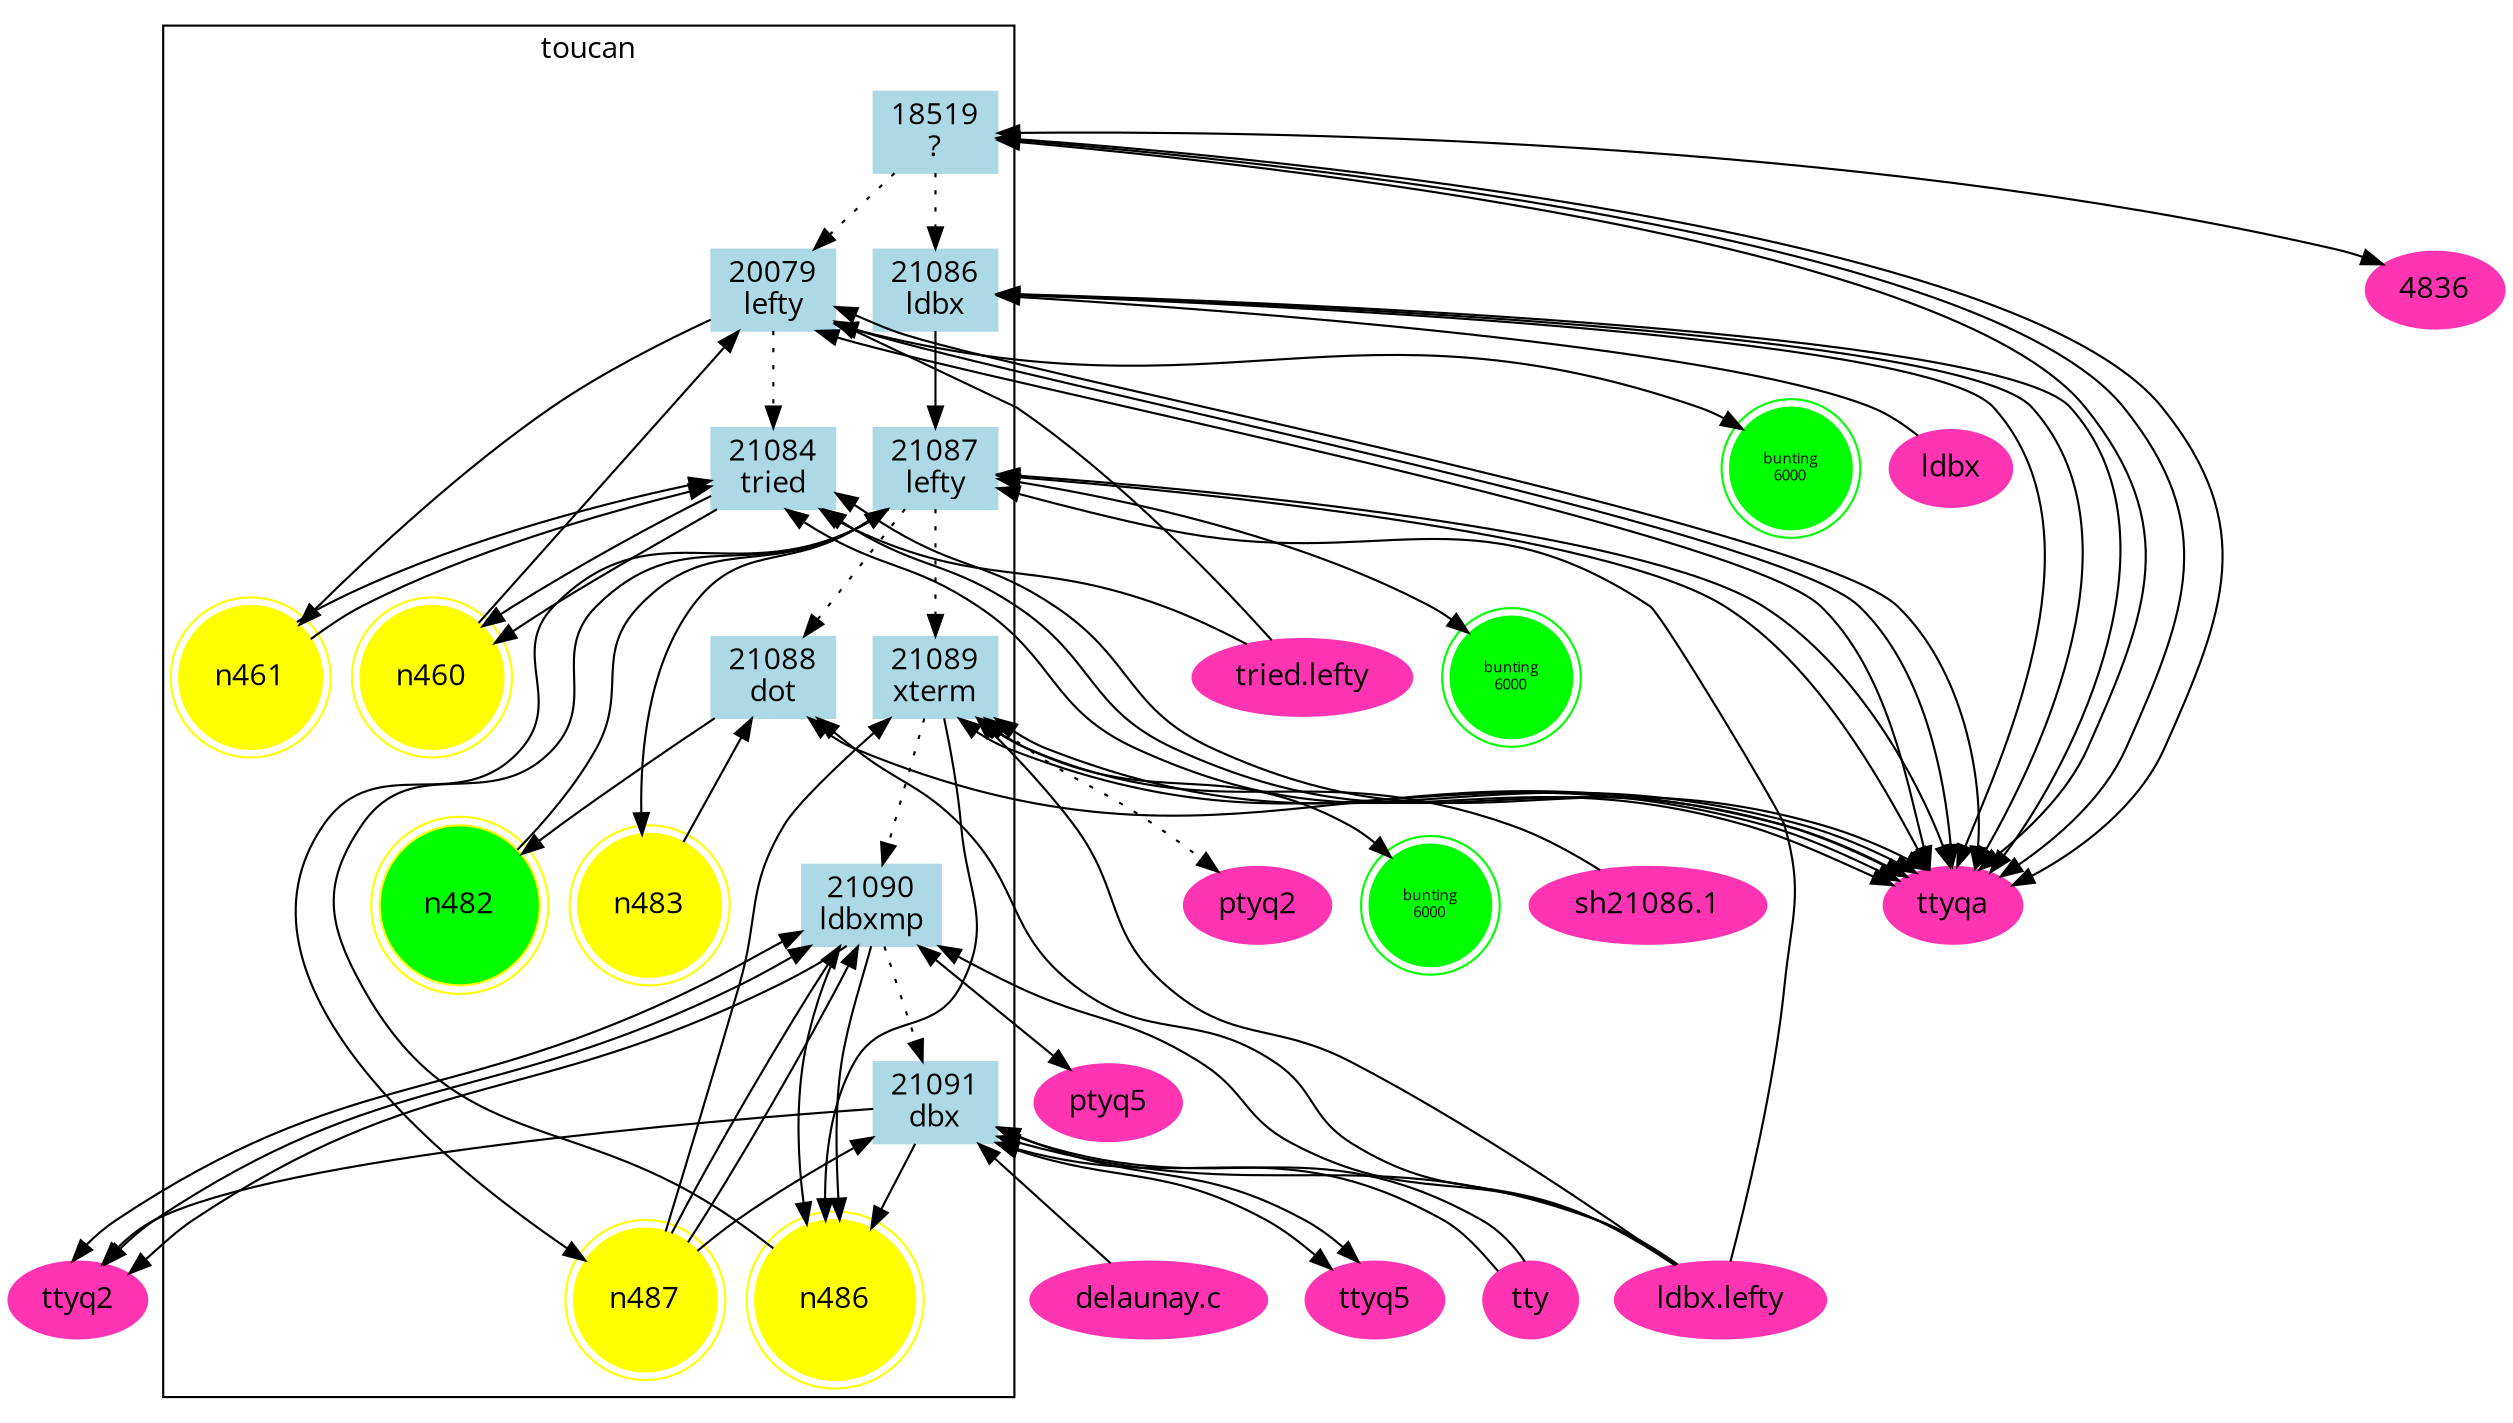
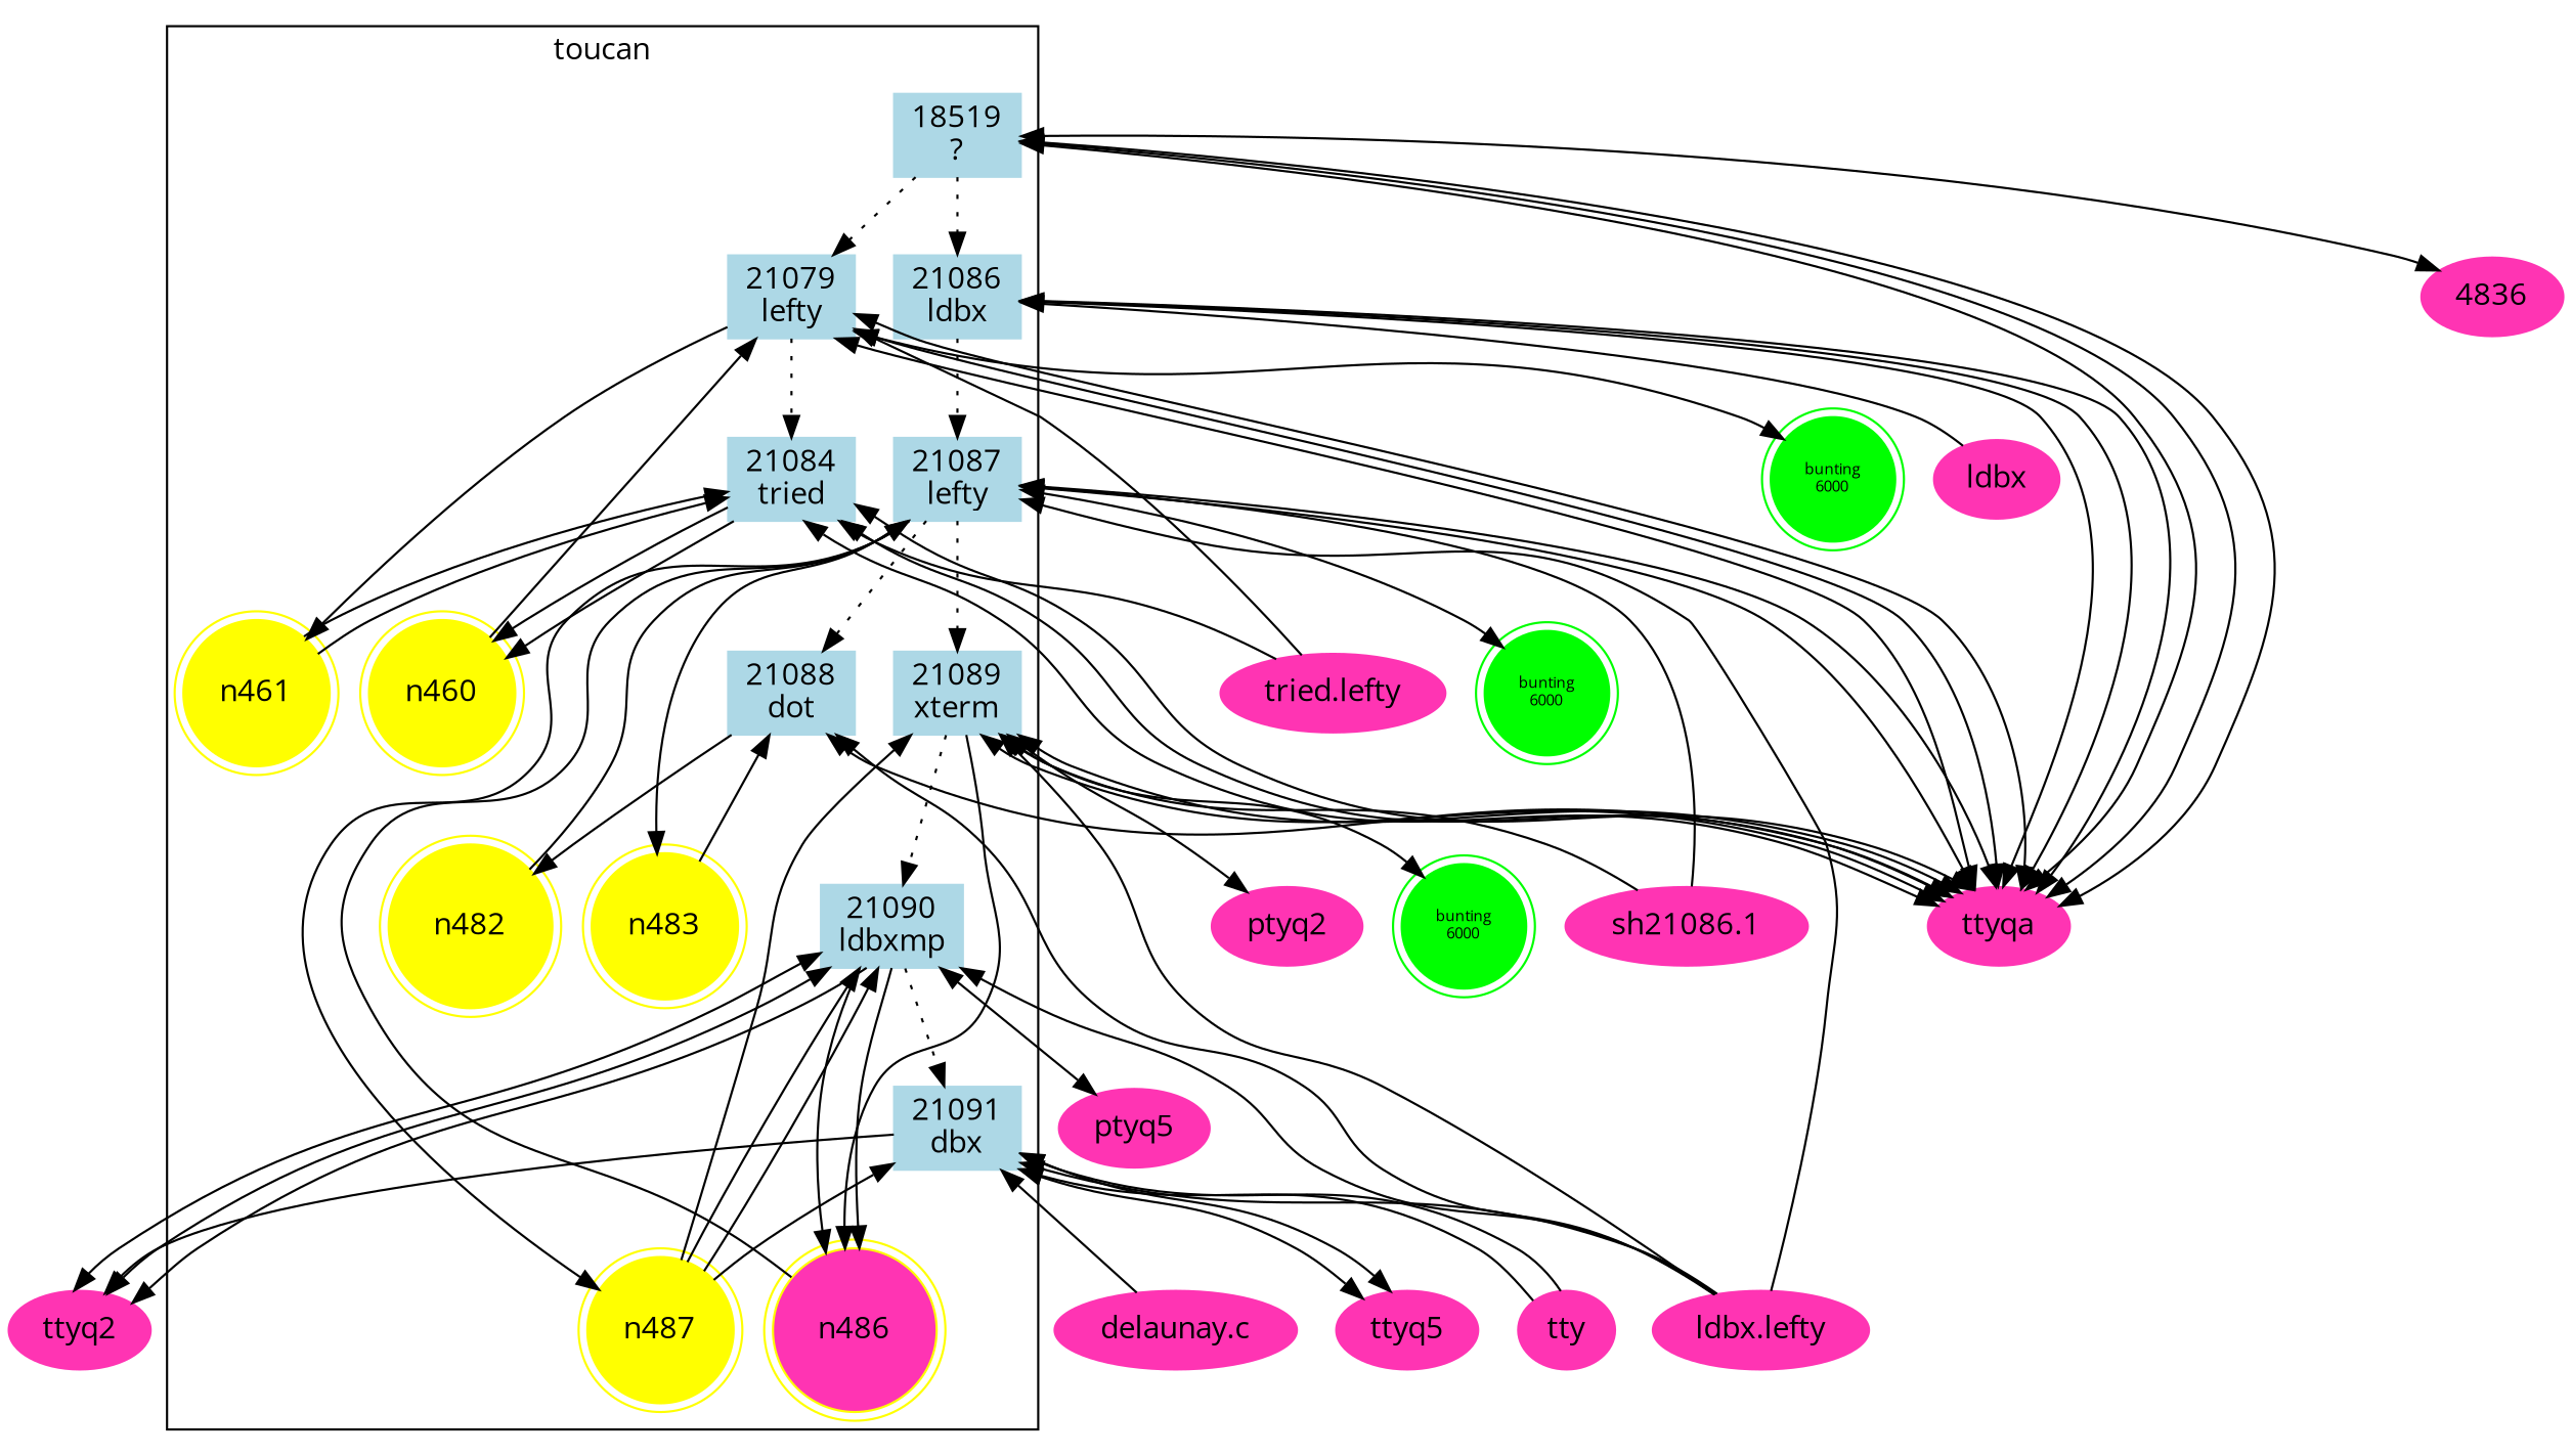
  digraph {
    color=black
    fontcolor=black
    fontname="Open Sans"
    fontsize=14
    node [color=maroon1 fontcolor=black fontname="Open Sans" fontsize=14 shape=ellipse style=filled]
    edge [color=black fontcolor=black fontname="Open Sans" fontsize=14 dir=both]
    n0 [color=lightblue height=0.50 label="18519\n?" shape=box width=0.58]
-   n448 [color=lightblue height=0.50 label="20079\nlefty" shape=box width=0.58]
+   n448 [color=lightblue height=0.50 label="21079\nlefty" shape=box width=0.58]
    n460 [color=yellow height=0.61 shape=doublecircle width=0.61]
    n461 [color=yellow height=0.61 shape=doublecircle width=0.61]
    n462 [color=lightblue height=0.50 label="21084\ntried" shape=box width=0.58]
    n464 [color=lightblue height=0.50 label="21086\nldbx" shape=box width=0.58]
    n468 [color=lightblue height=0.50 label="21087\nlefty" shape=box width=0.58]
-   n482 [color=yellow height=0.61 shape=doublecircle width=0.61 fillcolor=green]
+   n482 [color=yellow height=0.61 shape=doublecircle width=0.61]
    n483 [color=yellow height=0.61 shape=doublecircle width=0.61]
    n484 [color=lightblue height=0.50 label="21088\ndot" shape=box width=0.58]
-   n486 [color=yellow height=0.61 shape=doublecircle width=0.61]
+   n486 [color=yellow height=0.61 shape=doublecircle width=0.61 fillcolor=maroon1]
    n487 [color=yellow height=0.61 shape=doublecircle width=0.61]
    n488 [color=lightblue height=0.50 label="21089\nxterm" shape=box width=0.58]
    n503 [color=lightblue height=0.50 label="21090\nldbxmp" shape=box width=0.67]
    n514 [color=lightblue height=0.50 label="21091\ndbx" shape=box width=0.58]
    n1 [height=0.50 label=4836 width=0.61]
    n2 [height=0.50 label=ttyqa width=0.61]
    n449 [height=0.50 label="tried.lefty" width=0.94]
    n454 [color=green fontsize=7 height=0.64 label="bunting\n6000" shape=doublecircle width=0.64]
    n466 [height=0.50 label=ldbx width=0.58]
    n469 [height=0.50 label="sh21086.1" width=0.97]
    n474 [color=green fontsize=7 height=0.64 label="bunting\n6000" shape=doublecircle width=0.64]
    n479 [height=0.50 label="ldbx.lefty" width=0.94]
    n496 [color=green fontsize=7 height=0.64 label="bunting\n6000" shape=doublecircle width=0.64]
    n500 [height=0.50 label=ptyq2 width=0.67]
    n505 [height=0.50 label=ttyq2 width=0.64]
    n512 [height=0.50 label=ptyq5 width=0.67]
    n513 [height=0.50 label=ttyq5 width=0.64]
    n518 [height=0.50 label=tty width=0.50]
    n526 [height=0.50 label="delaunay.c" width=1.00]
    subgraph cluster_1 {
      label=toucan
      n0
      n448
      n460
      n461
      n462
      n464
      n468
      n482
      n483
      n484
      n486
      n487
      n488
      n503
      n514
    }
    n0 -> n448 [style=dotted dir=""]
    n0 -> n464 [style=dotted dir=""]
    n0 -> n1
    n0 -> n2
    n0 -> n2
    n0 -> n2
    n448 -> n460 [dir=back]
    n448 -> n461 [dir=forward]
    n448 -> n462 [style=dotted dir=""]
    n448 -> n2
    n448 -> n2
    n448 -> n2
    n448 -> n449 [dir=back]
    n448 -> n454
    n462 -> n460 [dir=forward]
    n462 -> n460 [dir=forward]
    n462 -> n461 [dir=back]
    n462 -> n461 [dir=back]
    n462 -> n2
    n462 -> n2
    n462 -> n2
    n462 -> n449 [dir=back]
-   n464 -> n468 [style=solid dir=""]
+   n464 -> n468 [style=dotted dir=""]
    n464 -> n2
    n464 -> n2
    n464 -> n2
    n464 -> n466 [dir=back]
    n468 -> n482 [dir=back]
    n468 -> n483 [dir=forward]
    n468 -> n484 [style=dotted dir=""]
    n468 -> n486 [dir=back]
    n468 -> n487 [dir=forward]
    n468 -> n488 [style=dotted dir=""]
    n468 -> n2
    n468 -> n2
+   n468 -> n469 [dir=back]
    n468 -> n474
    n468 -> n479 [dir=back]
    n484 -> n482 [dir=forward]
    n484 -> n483 [dir=back]
    n484 -> n2
    n484 -> n479 [dir=back]
    n488 -> n486 [dir=forward]
    n488 -> n487 [dir=back]
    n488 -> n503 [style=dotted dir=""]
    n488 -> n2
    n488 -> n2
    n488 -> n469 [dir=back]
    n488 -> n479 [dir=back]
    n488 -> n496
-   n488 -> n500 [style=dotted]
+   n488 -> n500
    n503 -> n486 [dir=forward]
    n503 -> n486 [dir=forward]
    n503 -> n487 [dir=back]
    n503 -> n487 [dir=back]
    n503 -> n514 [style=dotted dir=""]
    n503 -> n479 [dir=back]
    n503 -> n505
    n503 -> n505
    n503 -> n505 [dir=forward]
    n503 -> n512
-   n514 -> n486 [dir=forward]
    n514 -> n487 [dir=back]
    n514 -> n479 [dir=back]
    n514 -> n505 [dir=forward]
    n514 -> n513
    n514 -> n513
    n514 -> n518 [dir=back]
    n514 -> n518 [dir=back]
    n514 -> n526 [dir=back]
  }
